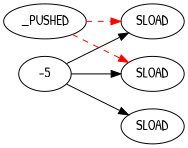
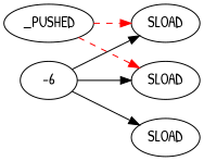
  digraph {
    rankdir=LR
    fontname="Patrick Hand"
    node [shape=oval fontname="Patrick Hand"]
    edge [style=solid fontname="Patrick Hand"]
    n1 [label=SLOAD]
    n2 [label=_PUSHED]
    n3 [label=SLOAD]
    n4 [label=SLOAD]
-   -6 [label=-5 shape=""]
+   -6 [shape=""]
    n2 -> n1 [color=red style=dashed]
    n2 -> n3 [color=red style=dashed]
    -6 -> n1
    -6 -> n3
    -6 -> n4
  }
